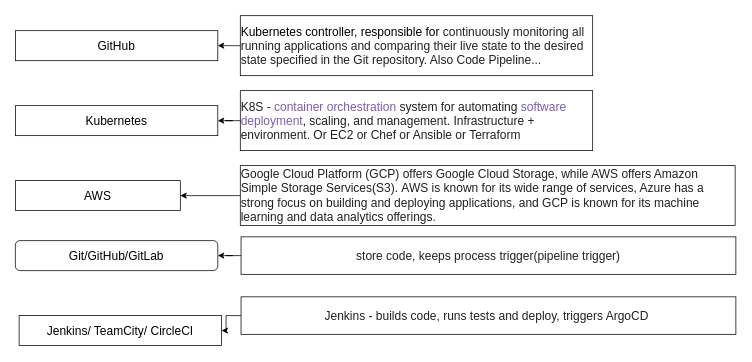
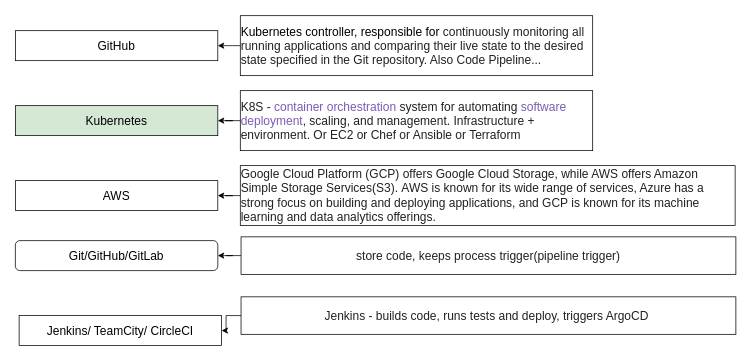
  <mxCell id="0" />
  <mxCell id="1" parent="0" />
  <mxCell id="2" value="GitHub" style="rounded=0;whiteSpace=wrap;html=1;fontFamily=Helvetica;fontSize=16;" vertex="1" parent="1"><mxGeometry x="20" y="40" width="270" height="40" as="geometry" /></mxCell>
- <mxCell id="3" value="Kubernetes" style="rounded=0;whiteSpace=wrap;html=1;fontFamily=Helvetica;fontSize=16;" vertex="1" parent="1"><mxGeometry x="20" y="140" width="270" height="40" as="geometry" /></mxCell>
- <mxCell id="4" value="AWS" style="rounded=0;whiteSpace=wrap;html=1;fontFamily=Helvetica;fontSize=16;" vertex="1" parent="1"><mxGeometry x="20" y="240" width="220" height="40" as="geometry" /></mxCell>
+ <mxCell id="3" value="Kubernetes" style="rounded=0;whiteSpace=wrap;html=1;fontFamily=Helvetica;fontSize=16;fillColor=#d5e8d4;" vertex="1" parent="1"><mxGeometry x="20" y="140" width="270" height="40" as="geometry" /></mxCell>
+ <mxCell id="4" value="AWS" style="rounded=0;whiteSpace=wrap;html=1;fontFamily=Helvetica;fontSize=16;" vertex="1" parent="1"><mxGeometry x="20" y="240" width="270" height="40" as="geometry" /></mxCell>
  <mxCell id="5" value="Git/GitHub/GitLab" style="whiteSpace=wrap;html=1;fontFamily=Helvetica;fontSize=16;rounded=1;" vertex="1" parent="1"><mxGeometry x="20" y="320" width="270" height="40" as="geometry" /></mxCell>
  <mxCell id="6" value="Jenkins/ TeamCity/ CircleCI" style="rounded=0;whiteSpace=wrap;html=1;fontFamily=Helvetica;fontSize=16;" vertex="1" parent="1"><mxGeometry x="25" y="420" width="270" height="40" as="geometry" /></mxCell>
  <mxCell id="7" value="" style="edgeStyle=orthogonalEdgeStyle;rounded=0;orthogonalLoop=1;jettySize=auto;html=1;entryX=1;entryY=0.5;entryDx=0;entryDy=0;" edge="1" parent="1" source="8" target="2"><mxGeometry relative="1" as="geometry"><mxPoint x="330" y="140" as="targetPoint" /><Array as="points"><mxPoint x="310" y="60" /><mxPoint x="310" y="60" /></Array></mxGeometry></mxCell>
  <mxCell id="8" value="&lt;div style=&quot;text-align: start;&quot;&gt;Kubernetes controller, responsible for&amp;nbsp;&lt;span style=&quot;text-align: start; caret-color: rgb(32, 33, 36); color: rgb(32, 33, 36); font-family: arial, sans-serif;&quot;&gt;continuously monitoring all running applications and comparing their live state to the desired state specified in the Git repository. Also Code&amp;nbsp;&lt;/span&gt;&lt;span style=&quot;text-align: start; background-color: rgb(255, 255, 255); caret-color: rgb(32, 33, 36);&quot;&gt;&lt;font face=&quot;arial, sans-serif&quot; color=&quot;#202124&quot;&gt;Pipeline...&lt;/font&gt;&lt;/span&gt;&lt;/div&gt;" style="rounded=0;whiteSpace=wrap;html=1;fontFamily=Helvetica;fontSize=16;" vertex="1" parent="1"><mxGeometry x="320" y="20" width="470" height="80" as="geometry" /></mxCell>
  <mxCell id="9" value="" style="edgeStyle=orthogonalEdgeStyle;rounded=0;orthogonalLoop=1;jettySize=auto;html=1;" edge="1" parent="1" source="10" target="3"><mxGeometry relative="1" as="geometry" /></mxCell>
  <mxCell id="10" value="&lt;p style=&quot;text-align: start; margin: 0.5em 0px; caret-color: rgb(32, 33, 34); color: rgb(32, 33, 34); font-family: sans-serif;&quot;&gt;K8S -&amp;nbsp;&lt;a style=&quot;text-decoration: none; color: rgb(121, 92, 178); background-image: none; overflow-wrap: break-word;&quot; title=&quot;Operating-system-level virtualization&quot; class=&quot;mw-redirect&quot; href=&quot;https://en.wikipedia.org/wiki/Operating-system-level_virtualization&quot;&gt;container&lt;/a&gt;&amp;nbsp;&lt;a style=&quot;text-decoration: none; color: rgb(121, 92, 178); background-image: none; overflow-wrap: break-word;&quot; title=&quot;Orchestration (computing)&quot; href=&quot;https://en.wikipedia.org/wiki/Orchestration_(computing)&quot;&gt;orchestration&lt;/a&gt;&amp;nbsp;system for automating&amp;nbsp;&lt;a style=&quot;text-decoration: none; color: rgb(121, 92, 178); background-image: none; overflow-wrap: break-word;&quot; title=&quot;Software deployment&quot; href=&quot;https://en.wikipedia.org/wiki/Software_deployment&quot;&gt;software deployment&lt;/a&gt;, scaling, and management. Infrastructure + environment. Or EC2 or Chef or Ansible or Terraform&amp;nbsp;&lt;/p&gt;" style="rounded=0;whiteSpace=wrap;html=1;fontFamily=Helvetica;fontSize=16;" vertex="1" parent="1"><mxGeometry x="320" y="120" width="470" height="80" as="geometry" /></mxCell>
  <mxCell id="11" value="" style="edgeStyle=orthogonalEdgeStyle;rounded=0;orthogonalLoop=1;jettySize=auto;html=1;" edge="1" parent="1" source="12" target="4"><mxGeometry relative="1" as="geometry" /></mxCell>
  <mxCell id="12" value="&lt;p style=&quot;text-align: start; margin: 0.5em 0px; caret-color: rgb(32, 33, 34); color: rgb(32, 33, 34); font-family: sans-serif;&quot;&gt;Google Cloud Platform (GCP) offers Google Cloud Storage, while AWS offers Amazon Simple Storage Services(S3).&amp;nbsp;AWS is known for its wide range of services, Azure has a strong focus on building and deploying applications, and GCP is known for its machine learning and data analytics offerings.&lt;br&gt;&lt;/p&gt;" style="rounded=0;whiteSpace=wrap;html=1;fontFamily=Helvetica;fontSize=16;fontStyle=0" vertex="1" parent="1"><mxGeometry x="320" y="220" width="660" height="80" as="geometry" /></mxCell>
  <mxCell id="13" value="" style="edgeStyle=orthogonalEdgeStyle;rounded=0;orthogonalLoop=1;jettySize=auto;html=1;" edge="1" parent="1" source="14" target="5"><mxGeometry relative="1" as="geometry" /></mxCell>
  <mxCell id="14" value="&lt;span style=&quot;border-color: var(--border-color); caret-color: rgb(32, 33, 36); color: rgb(32, 33, 36); font-family: arial, sans-serif; font-style: normal; font-variant-caps: normal; letter-spacing: normal; text-align: left; text-indent: 0px; text-transform: none; word-spacing: 0px; -webkit-text-stroke-width: 0px; text-decoration: none;&quot;&gt;store code, keeps process trigger(pipeline trigger)&lt;/span&gt;" style="rounded=0;whiteSpace=wrap;html=1;fontFamily=Helvetica;fontSize=16;fontStyle=0" vertex="1" parent="1"><mxGeometry x="321" y="315" width="660" height="50" as="geometry" /></mxCell>
  <mxCell id="15" value="" style="edgeStyle=orthogonalEdgeStyle;rounded=0;orthogonalLoop=1;jettySize=auto;html=1;" edge="1" parent="1" source="16" target="6"><mxGeometry relative="1" as="geometry" /></mxCell>
  <mxCell id="16" value="&lt;span style=&quot;border-color: var(--border-color); caret-color: rgb(0, 0, 0); color: rgb(0, 0, 0); font-family: Helvetica; font-size: 12px; font-style: normal; font-variant-caps: normal; letter-spacing: normal; text-indent: 0px; text-transform: none; word-spacing: 0px; -webkit-text-stroke-width: 0px; text-decoration: none; text-align: start;&quot;&gt;&lt;font style=&quot;border-color: var(--border-color);&quot; size=&quot;3&quot; face=&quot;arial, sans-serif&quot; color=&quot;#202124&quot;&gt;&lt;span style=&quot;border-color: var(--border-color); caret-color: rgb(32, 33, 36);&quot;&gt;Jenkins -&amp;nbsp;builds code, runs tests and deploy, triggers ArgoCD&amp;nbsp;&lt;/span&gt;&lt;/font&gt;&lt;/span&gt;" style="rounded=0;whiteSpace=wrap;html=1;fontFamily=Helvetica;fontSize=16;fontStyle=0" vertex="1" parent="1"><mxGeometry x="321" y="395" width="660" height="50" as="geometry" /></mxCell>
